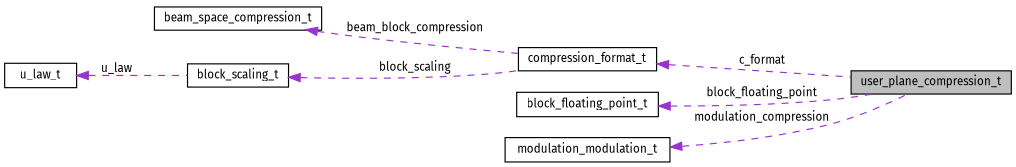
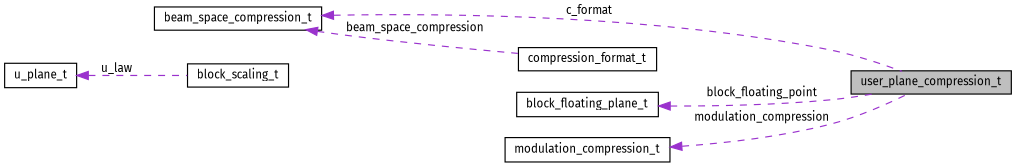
  digraph {
    fontname="Fira Sans"
    rankdir=LR
    node [color=black fontname="Fira Sans" fontsize=10 shape=record]
    edge [color=darkorchid3 dir=back fontname="Fira Sans" fontsize=10 labelfontname=Helvetica labelfontsize=10 style=dashed]
    n1 [fillcolor=grey75 fontcolor=black height=0.2 label=user_plane_compression_t style=filled width=0.4]
    n2 [height=0.2 label=compression_format_t width=0.4]
    n3 [height=0.2 label=beam_space_compression_t width=0.4]
    n4 [height=0.2 label=block_scaling_t width=0.4]
-   n5 [height=0.2 label=u_law_t width=0.4]
-   n6 [height=0.2 label=block_floating_point_t width=0.4]
-   n7 [height=0.2 label=modulation_modulation_t width=0.4]
-   n2 -> n1 [label=" c_format"]
-   n3 -> n2 [label=" beam_block_compression"]
-   n4 -> n2 [label=" block_scaling"]
+   n5 [height=0.2 label=u_plane_t width=0.4]
+   n6 [height=0.2 label=block_floating_plane_t width=0.4]
+   n7 [height=0.2 label=modulation_compression_t width=0.4]
+   n3 -> n1 [label=" c_format"]
+   n3 -> n2 [label=" beam_space_compression"]
    n5 -> n4 [label=" u_law"]
    n6 -> n1 [label=" block_floating_point"]
    n7 -> n1 [label=" modulation_compression"]
  }
